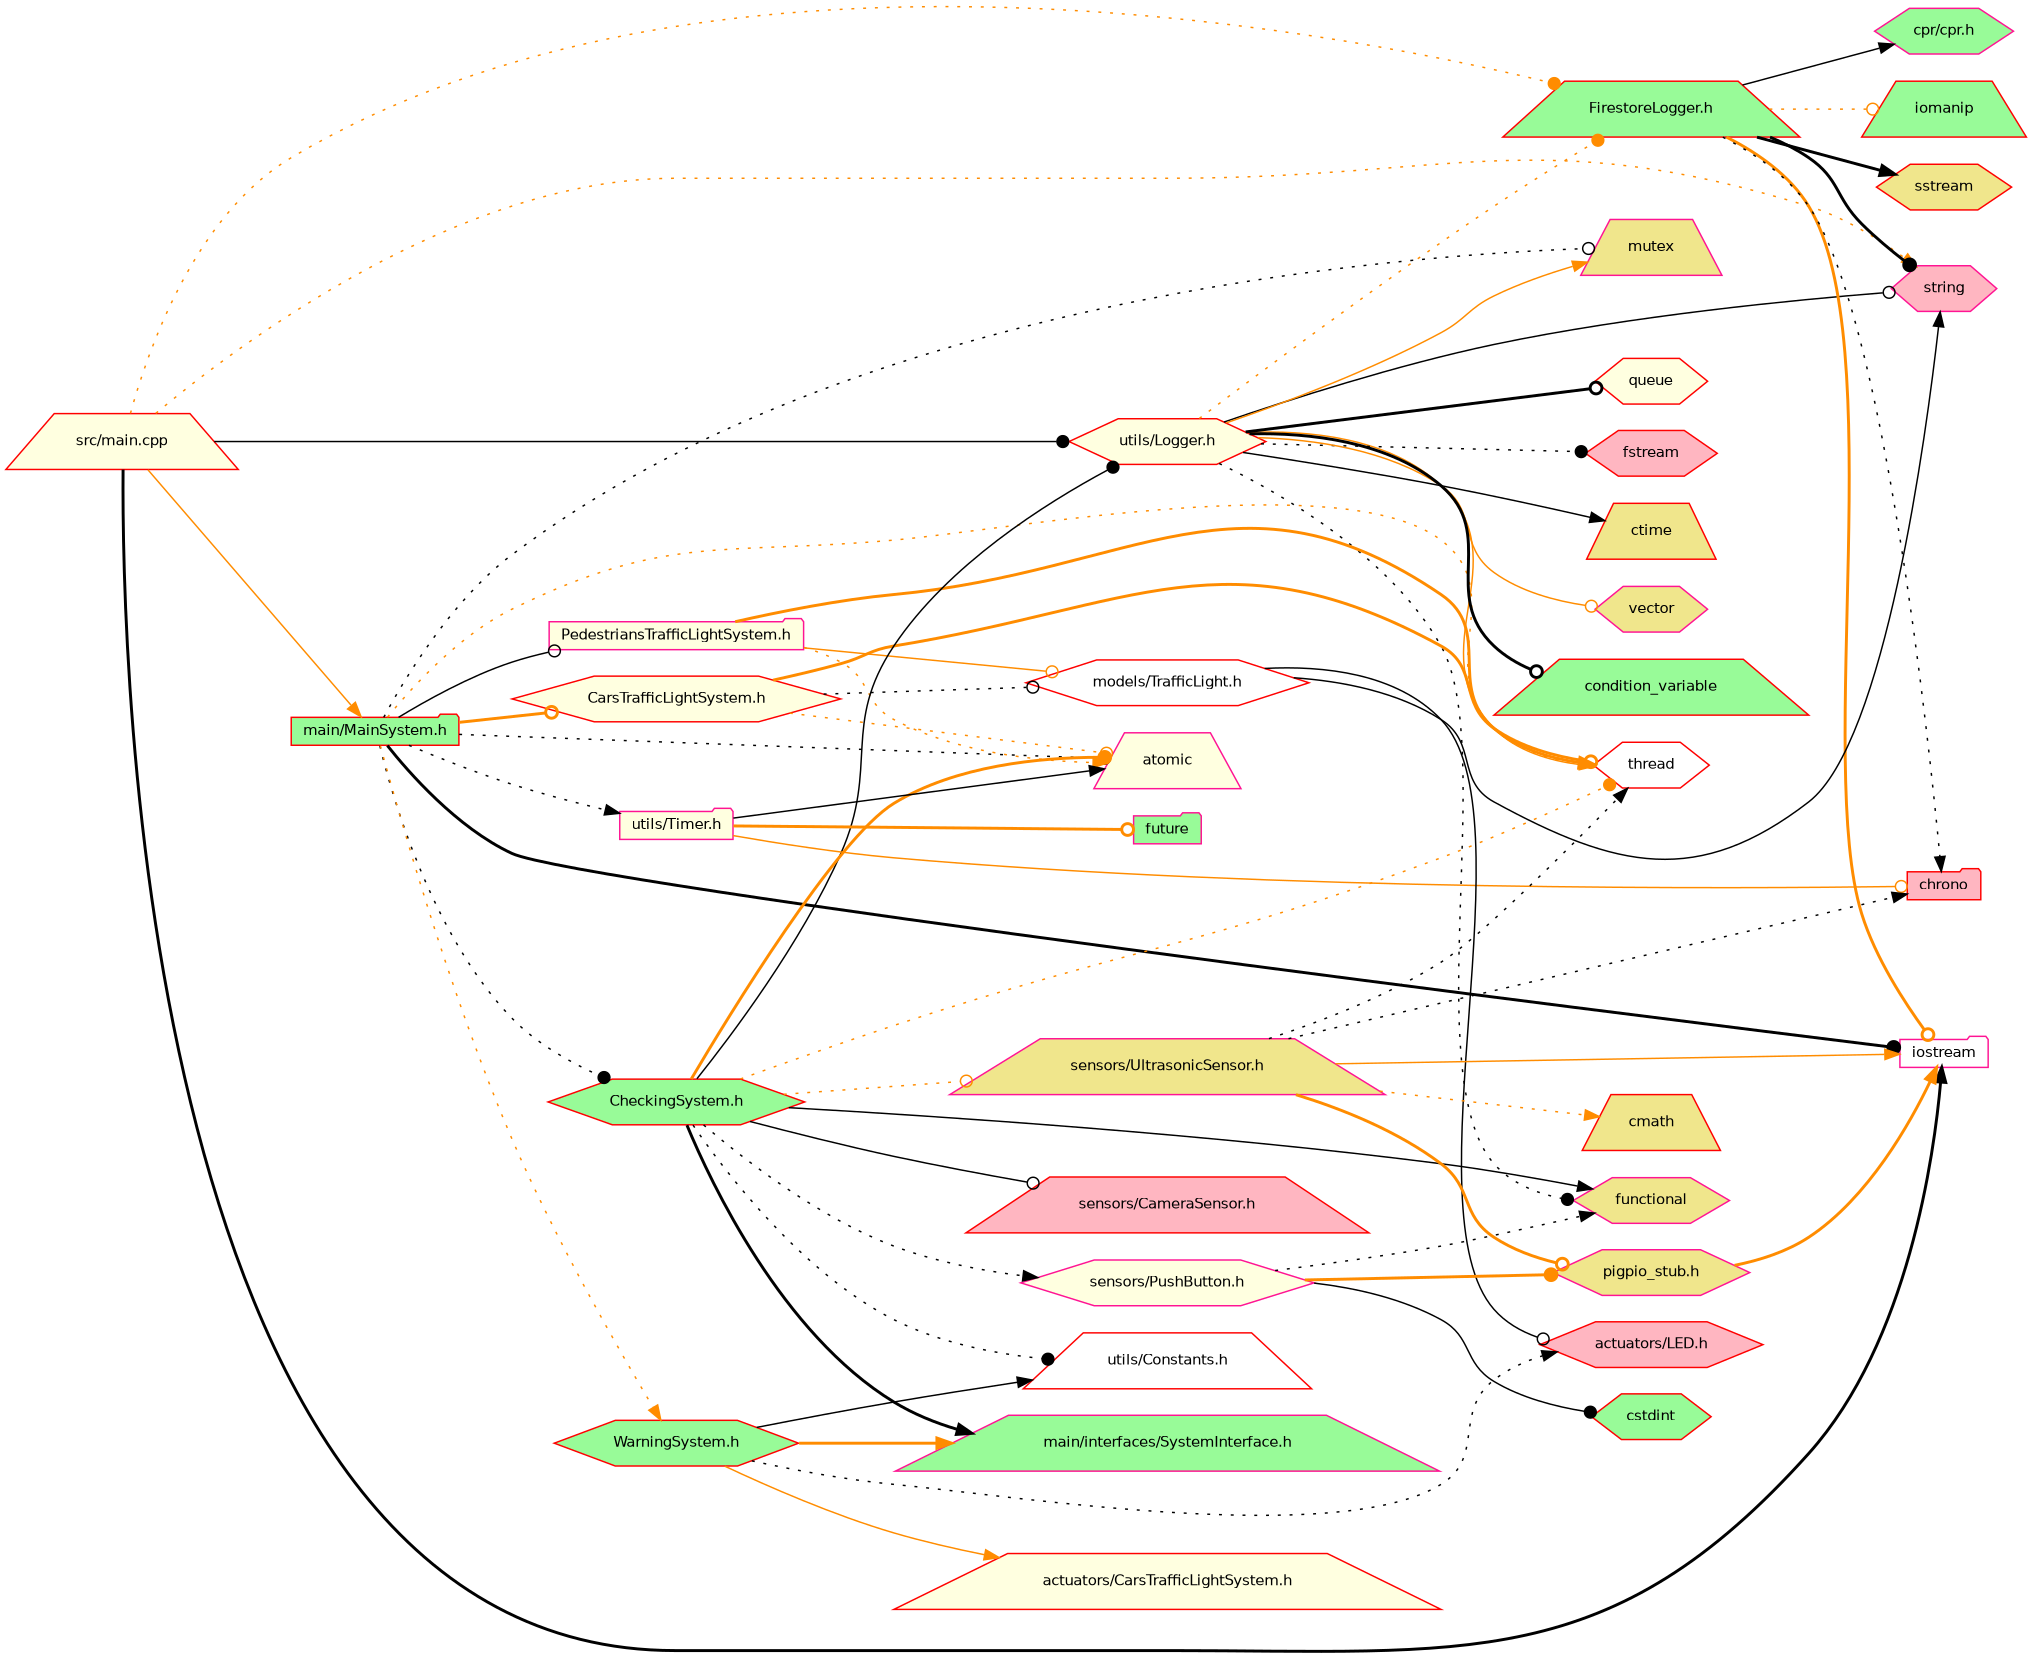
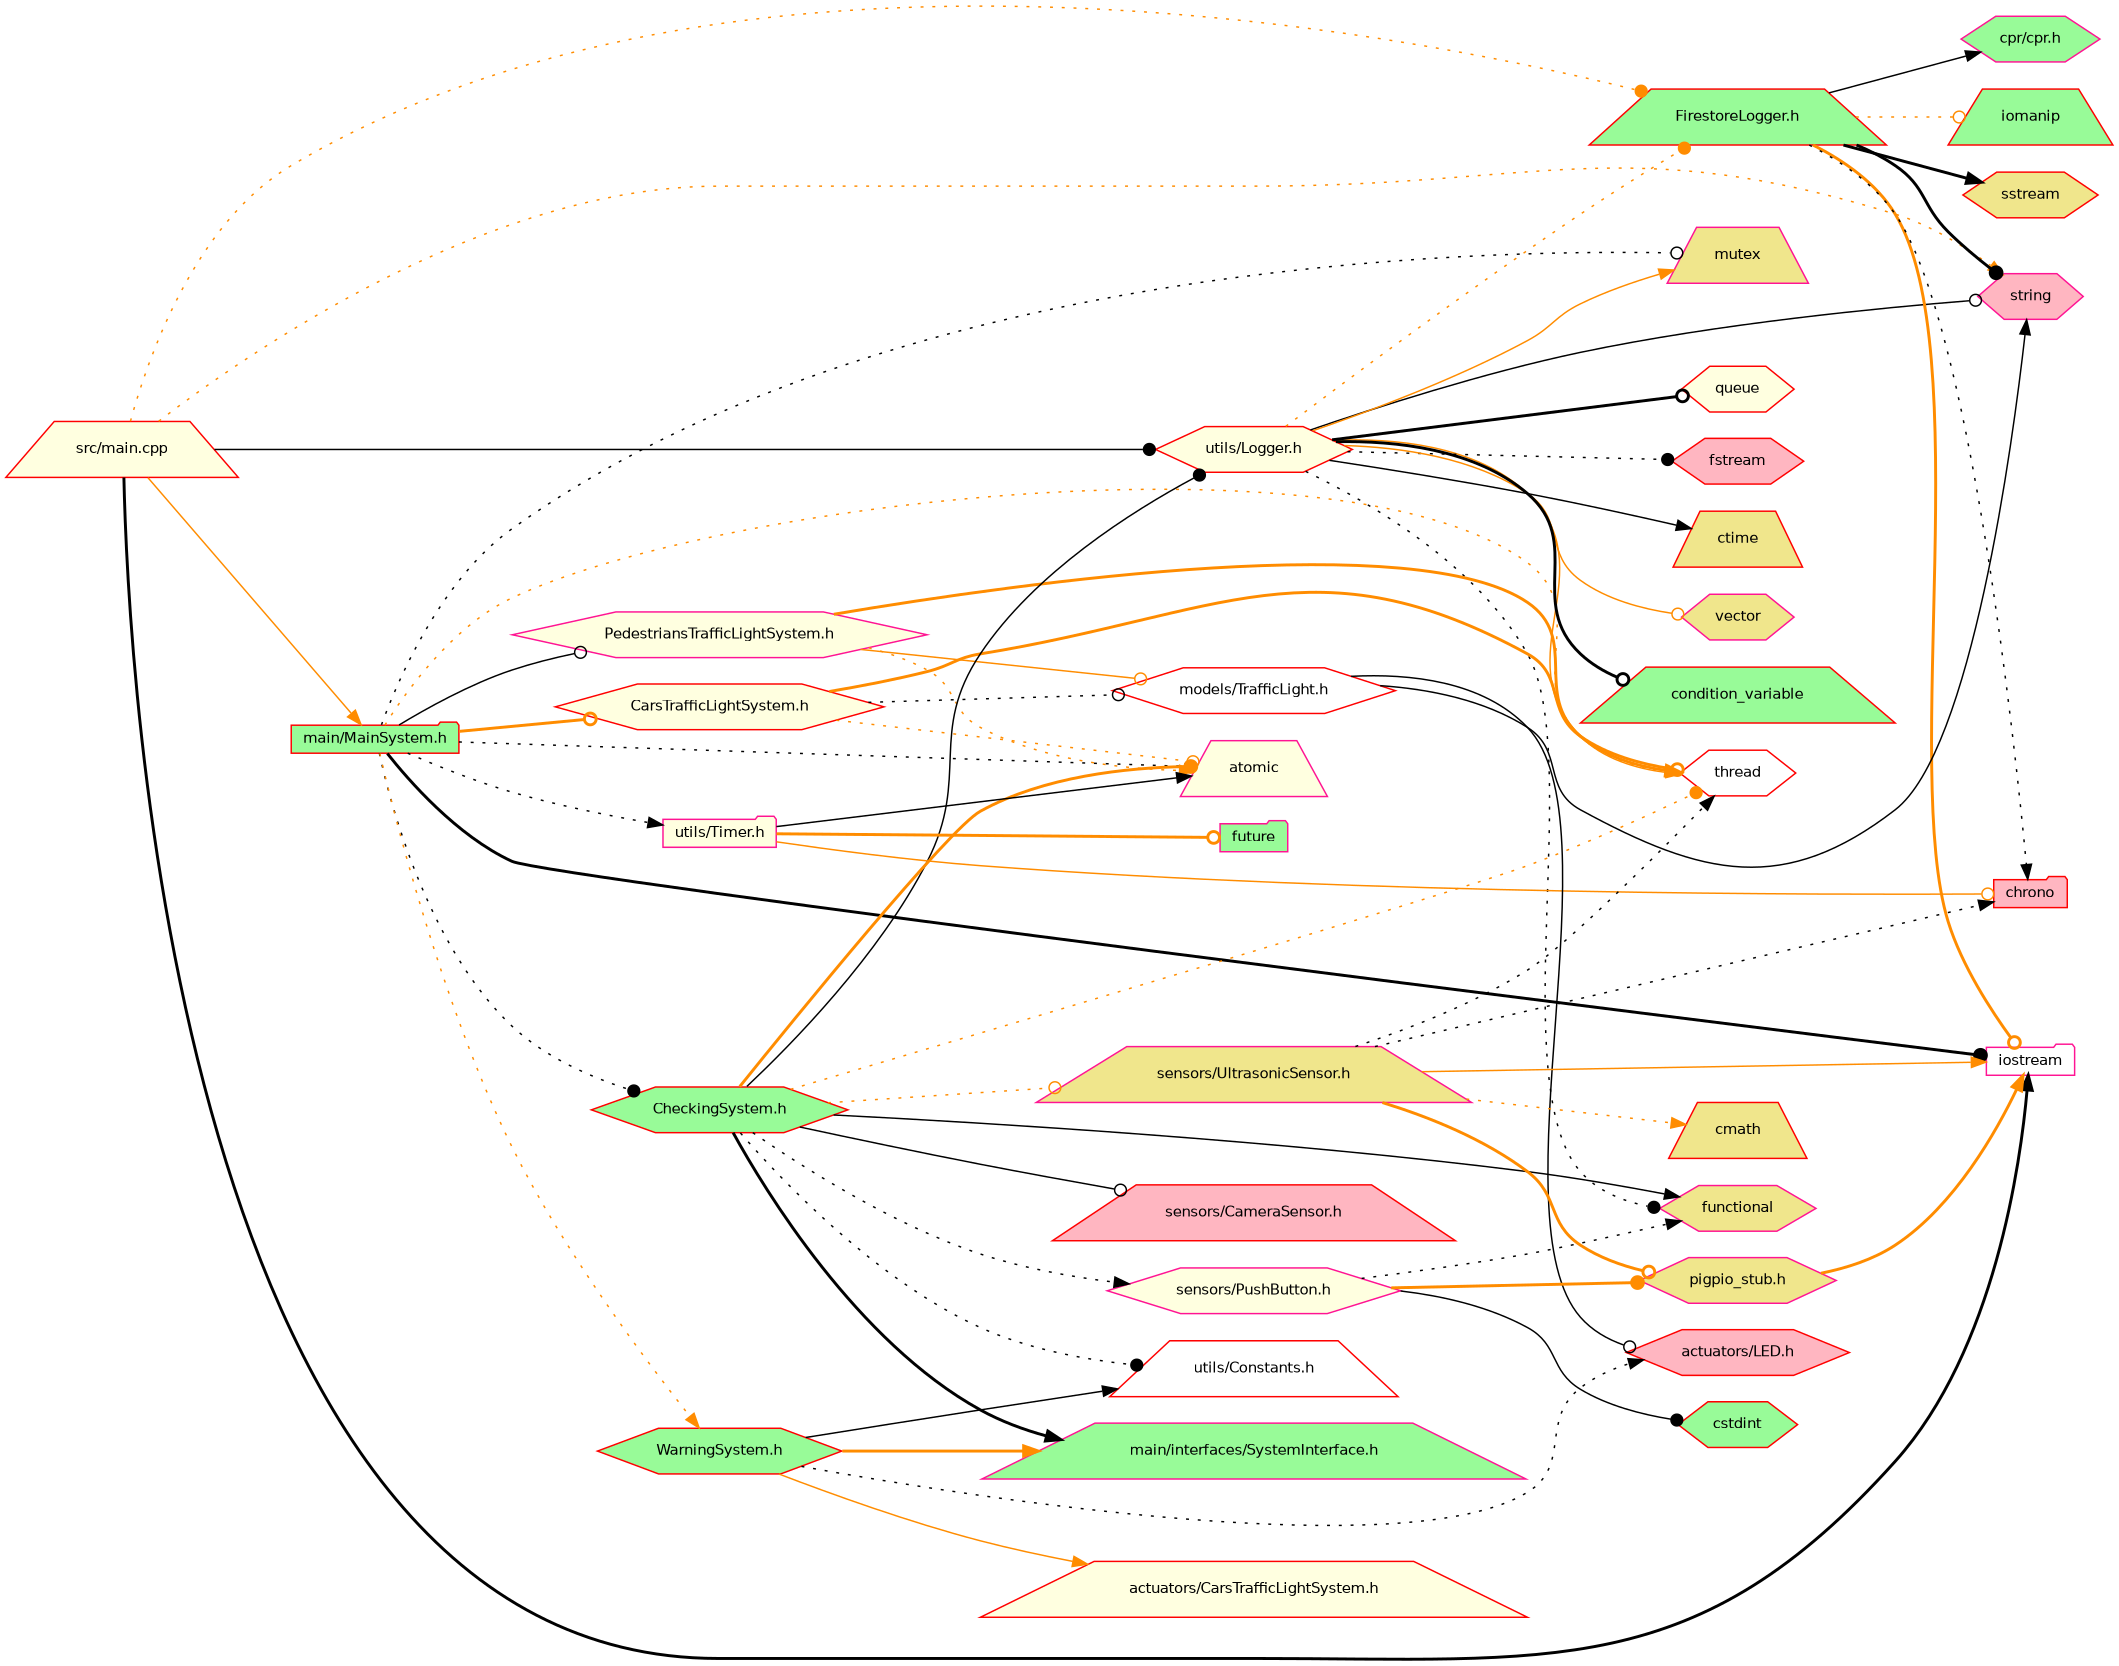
  digraph {
    rankdir=LR
    node [color=red fillcolor=palegreen fontname=Helvetica fontsize=10 shape=hexagon style=filled]
    edge [arrowhead=normal color=black fontname=Helvetica fontsize=10 labelfontname=Helvetica labelfontsize=10 style=dotted]
    n1 [fillcolor=lightyellow fontcolor=black height=0.2 label="src/main.cpp" shape=trapezium width=0.4]
    n2 [height=0.2 label="main/MainSystem.h" shape=folder width=0.4]
    n3 [color=deeppink fillcolor=white height=0.2 label=iostream shape=folder width=0.4]
    n4 [color=deeppink fillcolor=lightpink height=0.2 label=string width=0.4]
    n5 [fillcolor=lightyellow height=0.2 label="utils/Logger.h" width=0.4]
    n6 [height=0.2 label="FirestoreLogger.h" shape=trapezium width=0.4]
    n7 [color=deeppink fillcolor=khaki height=0.2 label=mutex shape=trapezium width=0.4]
    n8 [fillcolor=white height=0.2 label=thread width=0.4]
    n9 [color=deeppink fillcolor=lightyellow height=0.2 label=atomic shape=trapezium width=0.4]
    n10 [fillcolor=lightyellow height=0.2 label="CarsTrafficLightSystem.h" width=0.4]
-   n11 [color=deeppink fillcolor=lightyellow height=0.2 label="PedestriansTrafficLightSystem.h" shape=folder width=0.4]
+   n11 [color=deeppink fillcolor=lightyellow height=0.2 label="PedestriansTrafficLightSystem.h" width=0.4]
    n12 [height=0.2 label="CheckingSystem.h" width=0.4]
    n13 [height=0.2 label="WarningSystem.h" width=0.4]
    n14 [color=deeppink fillcolor=lightyellow height=0.2 label="utils/Timer.h" shape=folder width=0.4]
    n15 [color=deeppink fillcolor=khaki height=0.2 label=functional width=0.4]
    n16 [fillcolor=lightpink height=0.2 label=fstream width=0.4]
    n17 [fillcolor=khaki height=0.2 label=ctime shape=trapezium width=0.4]
    n18 [color=deeppink fillcolor=khaki height=0.2 label=vector width=0.4]
    n19 [height=0.2 label=condition_variable shape=trapezium width=0.4]
    n20 [fillcolor=lightyellow height=0.2 label=queue width=0.4]
    n21 [fillcolor=lightpink height=0.2 label=chrono shape=folder width=0.4]
    n22 [color=deeppink height=0.2 label="cpr/cpr.h" width=0.4]
    n23 [height=0.2 label=iomanip shape=trapezium width=0.4]
    n24 [fillcolor=khaki height=0.2 label=sstream width=0.4]
    n25 [fillcolor=white height=0.2 label="models/TrafficLight.h" width=0.4]
    n26 [color=deeppink height=0.2 label="main/interfaces/SystemInterface.h" shape=trapezium width=0.4]
    n27 [fillcolor=lightpink height=0.2 label="sensors/CameraSensor.h" shape=trapezium width=0.4]
    n28 [color=deeppink fillcolor=khaki height=0.2 label="sensors/UltrasonicSensor.h" shape=trapezium width=0.4]
    n29 [color=deeppink fillcolor=lightyellow height=0.2 label="sensors/PushButton.h" width=0.4]
    n30 [fillcolor=white height=0.2 label="utils/Constants.h" shape=trapezium width=0.4]
    n31 [fillcolor=lightpink height=0.2 label="actuators/LED.h" width=0.4]
    n32 [fillcolor=lightyellow height=0.2 label="actuators/CarsTrafficLightSystem.h" shape=trapezium width=0.4]
    n33 [color=deeppink height=0.2 label=future shape=folder width=0.4]
    n34 [fillcolor=khaki height=0.2 label=cmath shape=trapezium width=0.4]
    n35 [color=deeppink fillcolor=khaki height=0.2 label="pigpio_stub.h" width=0.4]
    n36 [height=0.2 label=cstdint width=0.4]
    n1 -> n2 [color=darkorange style=solid]
    n1 -> n3 [style=bold]
    n1 -> n4 [color=darkorange]
    n1 -> n5 [arrowhead=dot style=solid]
    n1 -> n6 [arrowhead=dot color=darkorange]
    n2 -> n3 [arrowhead=dot style=bold]
    n2 -> n7 [arrowhead=odot]
    n2 -> n8 [color=darkorange]
    n2 -> n9 [arrowhead=odot]
    n2 -> n10 [arrowhead=odot color=darkorange style=bold]
    n2 -> n11 [arrowhead=odot style=solid]
    n2 -> n12 [arrowhead=dot]
    n2 -> n13 [color=darkorange]
    n2 -> n14
    n5 -> n4 [arrowhead=odot style=solid]
    n5 -> n6 [arrowhead=dot color=darkorange]
    n5 -> n7 [color=darkorange style=solid]
    n5 -> n8 [color=darkorange style=solid]
    n5 -> n15 [arrowhead=dot]
    n5 -> n16 [arrowhead=dot]
    n5 -> n17 [style=solid]
    n5 -> n18 [arrowhead=odot color=darkorange style=solid]
    n5 -> n19 [arrowhead=odot style=bold]
    n5 -> n20 [arrowhead=odot style=bold]
    n6 -> n3 [arrowhead=odot color=darkorange style=bold]
    n6 -> n4 [arrowhead=dot style=bold]
    n6 -> n21
    n6 -> n22 [style=solid]
    n6 -> n23 [arrowhead=odot color=darkorange]
    n6 -> n24 [style=bold]
    n10 -> n8 [arrowhead=odot color=darkorange style=bold]
    n10 -> n9 [arrowhead=odot color=darkorange]
    n10 -> n25 [arrowhead=odot]
    n11 -> n8 [color=darkorange style=bold]
    n11 -> n9 [color=darkorange]
    n11 -> n25 [arrowhead=odot color=darkorange style=solid]
    n12 -> n5 [arrowhead=dot style=solid]
    n12 -> n8 [arrowhead=dot color=darkorange]
    n12 -> n9 [arrowhead=dot color=darkorange style=bold]
    n12 -> n15 [style=solid]
    n12 -> n26 [style=bold]
    n12 -> n27 [arrowhead=odot style=solid]
    n12 -> n28 [arrowhead=odot color=darkorange]
    n12 -> n29
    n12 -> n30 [arrowhead=dot]
    n13 -> n26 [color=darkorange style=bold]
    n13 -> n30 [style=solid]
    n13 -> n31
    n13 -> n32 [color=darkorange style=solid]
    n14 -> n9 [style=solid]
    n14 -> n21 [arrowhead=odot color=darkorange style=solid]
    n14 -> n33 [arrowhead=odot color=darkorange style=bold]
    n25 -> n4 [style=solid]
    n25 -> n31 [arrowhead=odot style=solid]
    n28 -> n3 [color=darkorange style=solid]
    n28 -> n8
    n28 -> n21
    n28 -> n34 [color=darkorange]
    n28 -> n35 [arrowhead=odot color=darkorange style=bold]
    n29 -> n15
    n29 -> n35 [arrowhead=dot color=darkorange style=bold]
    n29 -> n36 [arrowhead=dot style=solid]
    n35 -> n3 [color=darkorange style=bold]
  }
